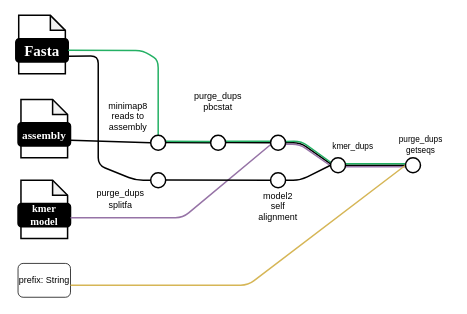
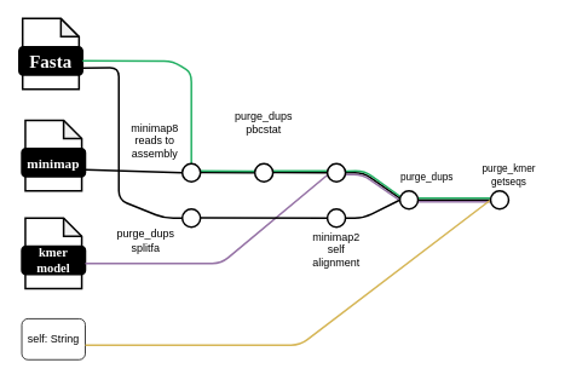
  <mxCell id="0" />
  <mxCell id="1" parent="0" />
  <mxCell id="2" value="" style="group;aspect=fixed;" vertex="1" connectable="0" parent="1"><mxGeometry x="20" y="20" width="70" height="77.78" as="geometry" /></mxCell>
  <mxCell id="3" value="" style="shape=note;whiteSpace=wrap;html=1;backgroundOutline=1;darkOpacity=0.05;rounded=1;size=20;strokeWidth=2;" vertex="1" parent="2"><mxGeometry x="3.889" width="62.222" height="77.78" as="geometry" /></mxCell>
  <mxCell id="4" value="&lt;font data-font-src=&quot;https://fonts.googleapis.com/css?family=Maven+Pro&quot; face=&quot;Maven Pro&quot; color=&quot;#ffffff&quot;&gt;&lt;b&gt;&lt;font style=&quot;font-size: 20px;&quot;&gt;Fasta&lt;/font&gt;&lt;/b&gt;&lt;/font&gt;" style="rounded=1;whiteSpace=wrap;html=1;strokeWidth=2;fillColor=#000000;" vertex="1" parent="2"><mxGeometry y="31.112" width="70" height="31.112" as="geometry" /></mxCell>
  <mxCell id="5" value="" style="group;aspect=fixed;" vertex="1" connectable="0" parent="1"><mxGeometry x="23" y="132.22" width="70" height="77.78" as="geometry" /></mxCell>
  <mxCell id="6" value="" style="shape=note;whiteSpace=wrap;html=1;backgroundOutline=1;darkOpacity=0.05;rounded=1;size=20;strokeWidth=2;" vertex="1" parent="5"><mxGeometry x="3.889" width="62.222" height="77.78" as="geometry" /></mxCell>
- <mxCell id="7" value="&lt;font data-font-src=&quot;https://fonts.googleapis.com/css?family=Maven+Pro&quot; face=&quot;Maven Pro&quot; color=&quot;#ffffff&quot;&gt;&lt;b&gt;&lt;font style=&quot;font-size: 15px;&quot;&gt;assembly&lt;/font&gt;&lt;/b&gt;&lt;/font&gt;" style="rounded=1;whiteSpace=wrap;html=1;strokeWidth=2;fillColor=#000000;" vertex="1" parent="5"><mxGeometry y="31.112" width="70" height="31.112" as="geometry" /></mxCell>
- <mxCell id="8" value="prefix: String" style="rounded=1;whiteSpace=wrap;html=1;aspect=fixed;" vertex="1" parent="1"><mxGeometry x="23" y="351" width="70" height="45.16" as="geometry" /></mxCell>
+ <mxCell id="7" value="&lt;font data-font-src=&quot;https://fonts.googleapis.com/css?family=Maven+Pro&quot; face=&quot;Maven Pro&quot; color=&quot;#ffffff&quot;&gt;&lt;b&gt;&lt;font style=&quot;font-size: 15px;&quot;&gt;minimap&lt;/font&gt;&lt;/b&gt;&lt;/font&gt;" style="rounded=1;whiteSpace=wrap;html=1;strokeWidth=2;fillColor=#000000;" vertex="1" parent="5"><mxGeometry y="31.112" width="70" height="31.112" as="geometry" /></mxCell>
+ <mxCell id="8" value="self: String" style="rounded=1;whiteSpace=wrap;html=1;aspect=fixed;" vertex="1" parent="1"><mxGeometry x="23" y="351" width="70" height="45.16" as="geometry" /></mxCell>
  <mxCell id="9" value="" style="group;aspect=fixed;" vertex="1" connectable="0" parent="1"><mxGeometry x="23" y="240" width="70" height="77.78" as="geometry" /></mxCell>
  <mxCell id="10" value="" style="shape=note;whiteSpace=wrap;html=1;backgroundOutline=1;darkOpacity=0.05;rounded=1;size=20;strokeWidth=2;aspect=fixed;" vertex="1" parent="9"><mxGeometry x="3.889" width="62.222" height="77.778" as="geometry" /></mxCell>
  <mxCell id="11" value="&lt;font data-font-src=&quot;https://fonts.googleapis.com/css?family=Maven+Pro&quot; face=&quot;Maven Pro&quot; color=&quot;#ffffff&quot;&gt;&lt;b&gt;&lt;font style=&quot;font-size: 14px;&quot;&gt;kmer model&lt;/font&gt;&lt;/b&gt;&lt;/font&gt;" style="rounded=1;whiteSpace=wrap;html=1;strokeWidth=2;fillColor=#000000;" vertex="1" parent="9"><mxGeometry y="31.112" width="70" height="31.112" as="geometry" /></mxCell>
  <mxCell id="12" value="" style="endArrow=none;html=1;rounded=1;strokeWidth=2;entryX=0.5;entryY=0;entryDx=0;entryDy=0;strokeColor=#24B064;exitX=1;exitY=0.5;exitDx=0;exitDy=0;" edge="1" parent="1" source="4"><mxGeometry width="50" height="50" relative="1" as="geometry"><mxPoint x="90" y="60" as="sourcePoint" /><mxPoint x="210" y="180" as="targetPoint" /><Array as="points"><mxPoint x="190" y="67" /><mxPoint x="210" y="80" /></Array></mxGeometry></mxCell>
  <mxCell id="13" value="" style="endArrow=none;html=1;rounded=1;strokeWidth=2;exitX=1;exitY=0.75;exitDx=0;exitDy=0;" edge="1" parent="1" source="7"><mxGeometry width="50" height="50" relative="1" as="geometry"><mxPoint x="160" y="189.83" as="sourcePoint" /><mxPoint x="200" y="189.83" as="targetPoint" /></mxGeometry></mxCell>
  <mxCell id="14" value="minimap8 reads to assembly" style="text;html=1;strokeColor=none;fillColor=none;align=center;verticalAlign=middle;whiteSpace=wrap;rounded=0;" vertex="1" parent="1"><mxGeometry x="140" y="140" width="60" height="30" as="geometry" /></mxCell>
  <mxCell id="15" value="" style="endArrow=none;html=1;rounded=1;strokeWidth=2;" edge="1" parent="1"><mxGeometry width="50" height="50" relative="1" as="geometry"><mxPoint x="220" y="189.71" as="sourcePoint" /><mxPoint x="280" y="189.968" as="targetPoint" /></mxGeometry></mxCell>
  <mxCell id="16" value="purge_dups pbcstat" style="text;html=1;strokeColor=none;fillColor=none;align=center;verticalAlign=middle;whiteSpace=wrap;rounded=0;" vertex="1" parent="1"><mxGeometry x="260" y="120" width="60" height="30" as="geometry" /></mxCell>
  <mxCell id="17" value="" style="endArrow=none;html=1;rounded=1;strokeWidth=2;entryX=0;entryY=0.5;entryDx=0;entryDy=0;fillColor=#e1d5e7;strokeColor=#9673a6;" edge="1" parent="1"><mxGeometry width="50" height="50" relative="1" as="geometry"><mxPoint x="93" y="290" as="sourcePoint" /><mxPoint x="363" y="190" as="targetPoint" /><Array as="points"><mxPoint x="113" y="290" /><mxPoint x="243" y="290" /></Array></mxGeometry></mxCell>
  <mxCell id="18" value="" style="endArrow=none;html=1;rounded=1;strokeWidth=2;entryX=0;entryY=0.5;entryDx=0;entryDy=0;" edge="1" parent="1"><mxGeometry width="50" height="50" relative="1" as="geometry"><mxPoint x="300" y="189.71" as="sourcePoint" /><mxPoint x="360" y="190" as="targetPoint" /></mxGeometry></mxCell>
  <mxCell id="19" value="" style="endArrow=none;html=1;rounded=1;strokeWidth=2;strokeColor=#24B064;entryX=0.024;entryY=0.409;entryDx=0;entryDy=0;entryPerimeter=0;exitX=1.001;exitY=0.395;exitDx=0;exitDy=0;exitPerimeter=0;" edge="1" parent="1" target="21"><mxGeometry width="50" height="50" relative="1" as="geometry"><mxPoint x="220.02" y="187.9" as="sourcePoint" /><mxPoint x="279.08" y="187.96" as="targetPoint" /></mxGeometry></mxCell>
  <mxCell id="20" value="" style="endArrow=none;html=1;rounded=1;strokeWidth=2;strokeColor=#24B064;entryX=-0.01;entryY=0.398;entryDx=0;entryDy=0;entryPerimeter=0;" edge="1" parent="1"><mxGeometry width="50" height="50" relative="1" as="geometry"><mxPoint x="300" y="188" as="sourcePoint" /><mxPoint x="359.8" y="187.96" as="targetPoint" /></mxGeometry></mxCell>
  <mxCell id="21" value="" style="ellipse;whiteSpace=wrap;html=1;aspect=fixed;rounded=1;rotation=0;strokeWidth=2;" vertex="1" parent="1"><mxGeometry x="280" y="180" width="20" height="20" as="geometry" /></mxCell>
  <mxCell id="22" value="" style="ellipse;whiteSpace=wrap;html=1;aspect=fixed;rounded=1;rotation=0;strokeWidth=2;" vertex="1" parent="1"><mxGeometry x="200" y="180" width="20" height="20" as="geometry" /></mxCell>
  <mxCell id="23" value="" style="ellipse;whiteSpace=wrap;html=1;aspect=fixed;rounded=1;rotation=0;strokeWidth=2;" vertex="1" parent="1"><mxGeometry x="200" y="230" width="20" height="20" as="geometry" /></mxCell>
  <mxCell id="24" value="" style="endArrow=none;html=1;rounded=1;strokeWidth=2;entryX=1;entryY=0.75;entryDx=0;entryDy=0;" edge="1" parent="1" target="4"><mxGeometry width="50" height="50" relative="1" as="geometry"><mxPoint x="200" y="240" as="sourcePoint" /><mxPoint x="160" y="200" as="targetPoint" /><Array as="points"><mxPoint x="180" y="240" /><mxPoint x="130" y="220" /><mxPoint x="130" y="74" /></Array></mxGeometry></mxCell>
  <mxCell id="25" value="purge_dups&lt;br&gt;splitfa" style="text;html=1;strokeColor=none;fillColor=none;align=center;verticalAlign=middle;whiteSpace=wrap;rounded=0;" vertex="1" parent="1"><mxGeometry x="130" y="250" width="60" height="30" as="geometry" /></mxCell>
  <mxCell id="26" value="" style="ellipse;whiteSpace=wrap;html=1;aspect=fixed;rounded=1;rotation=0;strokeWidth=2;" vertex="1" parent="1"><mxGeometry x="360" y="230" width="20" height="20" as="geometry" /></mxCell>
  <mxCell id="27" value="" style="endArrow=none;html=1;rounded=1;strokeWidth=2;entryX=0;entryY=0.5;entryDx=0;entryDy=0;" edge="1" parent="1" target="26"><mxGeometry width="50" height="50" relative="1" as="geometry"><mxPoint x="220" y="239.7" as="sourcePoint" /><mxPoint x="260" y="239.7" as="targetPoint" /></mxGeometry></mxCell>
- <mxCell id="28" value="model2 self alignment" style="text;html=1;strokeColor=none;fillColor=none;align=center;verticalAlign=middle;whiteSpace=wrap;rounded=0;" vertex="1" parent="1"><mxGeometry x="340" y="260" width="60" height="30" as="geometry" /></mxCell>
+ <mxCell id="28" value="minimap2 self alignment" style="text;html=1;strokeColor=none;fillColor=none;align=center;verticalAlign=middle;whiteSpace=wrap;rounded=0;" vertex="1" parent="1"><mxGeometry x="340" y="260" width="60" height="30" as="geometry" /></mxCell>
  <mxCell id="29" value="" style="endArrow=none;html=1;rounded=1;strokeWidth=2;entryX=0.026;entryY=0.418;entryDx=0;entryDy=0;entryPerimeter=0;" edge="1" parent="1"><mxGeometry width="50" height="50" relative="1" as="geometry"><mxPoint x="380" y="190" as="sourcePoint" /><mxPoint x="440.52" y="218.36" as="targetPoint" /><Array as="points"><mxPoint x="400" y="190" /></Array></mxGeometry></mxCell>
  <mxCell id="30" value="" style="endArrow=none;html=1;rounded=1;strokeWidth=2;strokeColor=#24B064;exitX=1.004;exitY=0.409;exitDx=0;exitDy=0;exitPerimeter=0;entryX=0.077;entryY=0.35;entryDx=0;entryDy=0;entryPerimeter=0;" edge="1" parent="1"><mxGeometry width="50" height="50" relative="1" as="geometry"><mxPoint x="380.08" y="188.18" as="sourcePoint" /><mxPoint x="441.54" y="217" as="targetPoint" /><Array as="points"><mxPoint x="401" y="188" /></Array></mxGeometry></mxCell>
  <mxCell id="31" value="" style="endArrow=none;html=1;rounded=1;strokeWidth=2;strokeColor=#9673a6;fillColor=#e1d5e7;" edge="1" parent="1"><mxGeometry width="50" height="50" relative="1" as="geometry"><mxPoint x="379" y="192" as="sourcePoint" /><mxPoint x="439" y="220" as="targetPoint" /><Array as="points"><mxPoint x="399" y="192" /></Array></mxGeometry></mxCell>
  <mxCell id="32" value="" style="endArrow=none;html=1;rounded=1;strokeWidth=2;entryX=0;entryY=0.5;entryDx=0;entryDy=0;" edge="1" parent="1"><mxGeometry width="50" height="50" relative="1" as="geometry"><mxPoint x="380" y="240" as="sourcePoint" /><mxPoint x="440" y="220" as="targetPoint" /><Array as="points"><mxPoint x="400" y="240" /></Array></mxGeometry></mxCell>
  <mxCell id="33" value="" style="ellipse;whiteSpace=wrap;html=1;aspect=fixed;rounded=1;rotation=0;strokeWidth=2;" vertex="1" parent="1"><mxGeometry x="360" y="180" width="20" height="20" as="geometry" /></mxCell>
- <mxCell id="34" value="kmer_dups" style="text;html=1;strokeColor=none;fillColor=none;align=center;verticalAlign=middle;whiteSpace=wrap;rounded=0;fontSize=11;fontFamily=Helvetica;fontColor=default;" vertex="1" parent="1"><mxGeometry x="440" y="180" width="60" height="30" as="geometry" /></mxCell>
+ <mxCell id="34" value="purge_dups" style="text;html=1;strokeColor=none;fillColor=none;align=center;verticalAlign=middle;whiteSpace=wrap;rounded=0;fontSize=11;fontFamily=Helvetica;fontColor=default;" vertex="1" parent="1"><mxGeometry x="440" y="180" width="60" height="30" as="geometry" /></mxCell>
  <mxCell id="35" value="" style="endArrow=none;html=1;rounded=1;strokeWidth=2;labelBackgroundColor=default;strokeColor=#9673a6;align=center;verticalAlign=middle;fontFamily=Helvetica;fontSize=11;fontColor=default;fillColor=#e1d5e7;shape=connector;entryX=0;entryY=0.5;entryDx=0;entryDy=0;" edge="1" parent="1"><mxGeometry width="50" height="50" relative="1" as="geometry"><mxPoint x="460" y="222" as="sourcePoint" /><mxPoint x="540" y="222" as="targetPoint" /></mxGeometry></mxCell>
  <mxCell id="36" value="" style="endArrow=none;html=1;rounded=1;strokeWidth=2;labelBackgroundColor=default;strokeColor=default;align=center;verticalAlign=middle;fontFamily=Helvetica;fontSize=11;fontColor=default;fillColor=#e1d5e7;shape=connector;entryX=0;entryY=0.5;entryDx=0;entryDy=0;" edge="1" parent="1"><mxGeometry width="50" height="50" relative="1" as="geometry"><mxPoint x="460" y="220" as="sourcePoint" /><mxPoint x="540" y="220" as="targetPoint" /></mxGeometry></mxCell>
  <mxCell id="37" value="" style="endArrow=none;html=1;rounded=1;strokeWidth=2;strokeColor=#24B064;labelBackgroundColor=default;align=center;verticalAlign=middle;fontFamily=Helvetica;fontSize=11;fontColor=default;fillColor=#e1d5e7;shape=connector;entryX=0.009;entryY=0.389;entryDx=0;entryDy=0;entryPerimeter=0;exitX=0.98;exitY=0.379;exitDx=0;exitDy=0;exitPerimeter=0;" edge="1" parent="1"><mxGeometry width="50" height="50" relative="1" as="geometry"><mxPoint x="459.42" y="217.9" as="sourcePoint" /><mxPoint x="540" y="218.1" as="targetPoint" /></mxGeometry></mxCell>
  <mxCell id="38" value="" style="ellipse;whiteSpace=wrap;html=1;aspect=fixed;rounded=1;rotation=0;strokeWidth=2;" vertex="1" parent="1"><mxGeometry x="440" y="210" width="20" height="20" as="geometry" /></mxCell>
  <mxCell id="39" value="" style="endArrow=none;html=1;rounded=1;strokeWidth=2;labelBackgroundColor=default;strokeColor=#d6b656;align=center;verticalAlign=middle;fontFamily=Helvetica;fontSize=11;fontColor=default;fillColor=#fff2cc;shape=connector;" edge="1" parent="1"><mxGeometry width="50" height="50" relative="1" as="geometry"><mxPoint x="93" y="380" as="sourcePoint" /><mxPoint x="540" y="220" as="targetPoint" /><Array as="points"><mxPoint x="113" y="380" /><mxPoint x="330" y="380" /></Array></mxGeometry></mxCell>
  <mxCell id="40" value="" style="ellipse;whiteSpace=wrap;html=1;aspect=fixed;rounded=1;rotation=0;strokeWidth=2;" vertex="1" parent="1"><mxGeometry x="540" y="210" width="20" height="20" as="geometry" /></mxCell>
- <mxCell id="41" value="purge_dups&lt;br&gt;getseqs" style="text;html=1;align=center;verticalAlign=middle;resizable=0;points=[];autosize=1;strokeColor=none;fillColor=none;fontSize=11;fontFamily=Helvetica;fontColor=default;" vertex="1" parent="1"><mxGeometry x="520" y="173" width="80" height="40" as="geometry" /></mxCell>
+ <mxCell id="41" value="purge_kmer&lt;br&gt;getseqs" style="text;html=1;align=center;verticalAlign=middle;resizable=0;points=[];autosize=1;strokeColor=none;fillColor=none;fontSize=11;fontFamily=Helvetica;fontColor=default;" vertex="1" parent="1"><mxGeometry x="520" y="173" width="80" height="40" as="geometry" /></mxCell>
